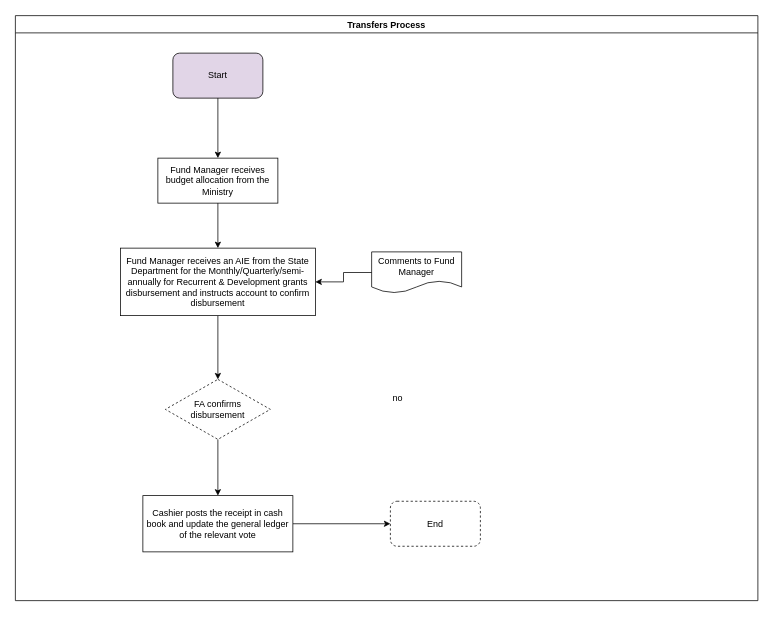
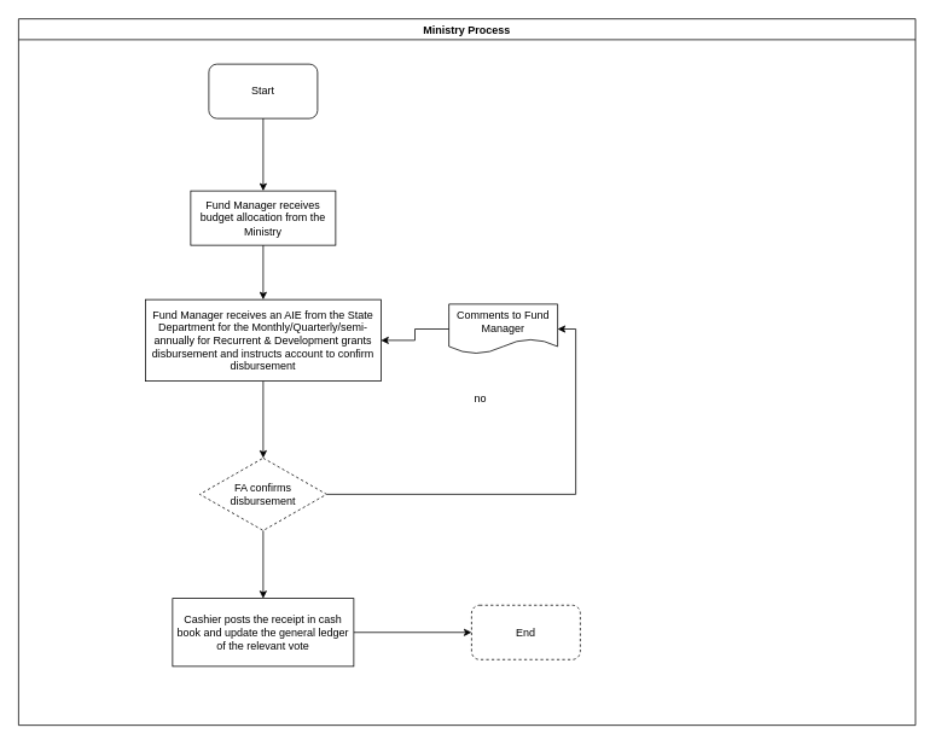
  <mxCell id="0" />
  <mxCell id="1" parent="0" />
- <mxCell id="2" value="Transfers Process" style="swimlane;startSize=23;" vertex="1" parent="1"><mxGeometry x="20" y="20" width="990" height="780" as="geometry" /></mxCell>
- <mxCell id="3" value="Start" style="rounded=1;whiteSpace=wrap;html=1;fillColor=#e1d5e7;" vertex="1" parent="2"><mxGeometry x="210" y="50" width="120" height="60" as="geometry" /></mxCell>
+ <mxCell id="2" value="Ministry Process" style="swimlane;startSize=23;" vertex="1" parent="1"><mxGeometry x="20" y="20" width="990" height="780" as="geometry" /></mxCell>
+ <mxCell id="3" value="Start" style="rounded=1;whiteSpace=wrap;html=1;" vertex="1" parent="2"><mxGeometry x="210" y="50" width="120" height="60" as="geometry" /></mxCell>
  <mxCell id="4" value="Fund Manager receives budget allocation from the Ministry" style="rounded=0;whiteSpace=wrap;html=1;" vertex="1" parent="2"><mxGeometry x="190" y="190" width="160" height="60" as="geometry" /></mxCell>
  <mxCell id="5" value="" style="edgeStyle=orthogonalEdgeStyle;rounded=0;orthogonalLoop=1;jettySize=auto;html=1;entryX=0.5;entryY=0;entryDx=0;entryDy=0;" edge="1" parent="2" source="3" target="4"><mxGeometry relative="1" as="geometry"><mxPoint x="270" y="190" as="targetPoint" /></mxGeometry></mxCell>
  <mxCell id="6" value="Comments to Fund Manager" style="shape=document;whiteSpace=wrap;html=1;boundedLbl=1;" vertex="1" parent="2"><mxGeometry x="475" y="315" width="120" height="55" as="geometry" /></mxCell>
  <mxCell id="7" value="End" style="rounded=1;whiteSpace=wrap;html=1;dashed=1;" vertex="1" parent="2"><mxGeometry x="500" y="647.5" width="120" height="60" as="geometry" /></mxCell>
  <mxCell id="8" value="" style="edgeStyle=orthogonalEdgeStyle;rounded=0;orthogonalLoop=1;jettySize=auto;html=1;" edge="1" parent="1" source="9" target="13"><mxGeometry relative="1" as="geometry" /></mxCell>
  <mxCell id="9" value="Fund Manager receives an AIE from the State Department for the Monthly/Quarterly/semi-annually for Recurrent &amp;amp; Development grants disbursement and instructs account to confirm disbursement " style="whiteSpace=wrap;html=1;rounded=0;" vertex="1" parent="1"><mxGeometry x="160" y="330" width="260" height="90" as="geometry" /></mxCell>
  <mxCell id="10" value="" style="edgeStyle=orthogonalEdgeStyle;rounded=0;orthogonalLoop=1;jettySize=auto;html=1;" edge="1" parent="1" source="4" target="9"><mxGeometry relative="1" as="geometry" /></mxCell>
  <mxCell id="11" value="" style="edgeStyle=orthogonalEdgeStyle;rounded=0;orthogonalLoop=1;jettySize=auto;html=1;" edge="1" parent="1" source="13" target="15"><mxGeometry relative="1" as="geometry" /></mxCell>
+ <mxCell id="12" value="" style="edgeStyle=orthogonalEdgeStyle;rounded=0;orthogonalLoop=1;jettySize=auto;html=1;entryX=1;entryY=0.5;entryDx=0;entryDy=0;" edge="1" parent="1" source="13" target="6"><mxGeometry relative="1" as="geometry"><mxPoint x="552" y="410" as="targetPoint" /></mxGeometry></mxCell>
  <mxCell id="13" value="FA confirms disbursement" style="rhombus;whiteSpace=wrap;html=1;rounded=0;dashed=1;" vertex="1" parent="1"><mxGeometry x="220" y="505" width="140" height="80" as="geometry" /></mxCell>
  <mxCell id="14" value="" style="edgeStyle=orthogonalEdgeStyle;rounded=0;orthogonalLoop=1;jettySize=auto;html=1;entryX=0;entryY=0.5;entryDx=0;entryDy=0;" edge="1" parent="1" source="15" target="7"><mxGeometry relative="1" as="geometry"><mxPoint x="510" y="697.5" as="targetPoint" /></mxGeometry></mxCell>
  <mxCell id="15" value="Cashier posts the receipt in cash book and update the general ledger of the relevant vote" style="rounded=0;whiteSpace=wrap;html=1;" vertex="1" parent="1"><mxGeometry x="190" y="660" width="200" height="75" as="geometry" /></mxCell>
  <mxCell id="16" value="" style="edgeStyle=orthogonalEdgeStyle;rounded=0;orthogonalLoop=1;jettySize=auto;html=1;" edge="1" parent="1" source="6" target="9"><mxGeometry relative="1" as="geometry" /></mxCell>
- <mxCell id="17" value="no" style="text;html=1;strokeColor=none;fillColor=none;align=center;verticalAlign=middle;whiteSpace=wrap;rounded=0;" vertex="1" parent="1"><mxGeometry x="510" y="520" width="40" height="20" as="geometry" /></mxCell>
+ <mxCell id="17" value="no" style="text;html=1;strokeColor=none;fillColor=none;align=center;verticalAlign=middle;whiteSpace=wrap;rounded=0;" vertex="1" parent="1"><mxGeometry x="510" y="430" width="40" height="20" as="geometry" /></mxCell>
